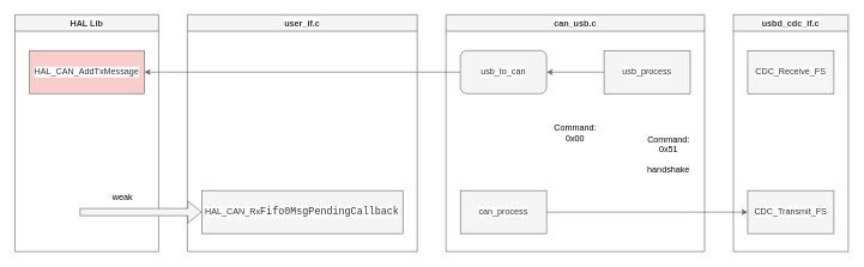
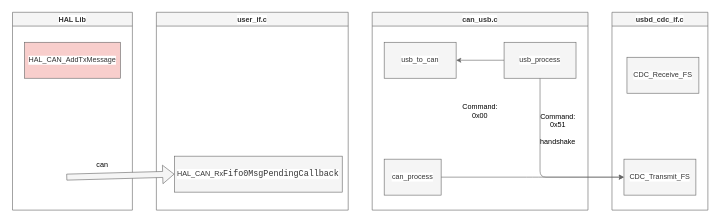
  <mxCell id="0" />
  <mxCell id="1" parent="0" />
  <mxCell id="2" style="edgeStyle=orthogonalEdgeStyle;html=1;exitX=1;exitY=0.5;exitDx=0;exitDy=0;fontColor=#000000;labelBackgroundColor=#FFFFFF;fillColor=#f5f5f5;strokeColor=#666666;" edge="1" parent="1" source="14"><mxGeometry relative="1" as="geometry"><mxPoint x="1040" y="295.077" as="targetPoint" /></mxGeometry></mxCell>
  <mxCell id="3" style="edgeStyle=orthogonalEdgeStyle;html=1;exitX=0;exitY=0.5;exitDx=0;exitDy=0;entryX=1;entryY=0.5;entryDx=0;entryDy=0;fontColor=#000000;labelBackgroundColor=#FFFFFF;fillColor=#f5f5f5;strokeColor=#666666;" edge="1" parent="1" source="5" target="7"><mxGeometry relative="1" as="geometry" /></mxCell>
+ <mxCell id="4" style="edgeStyle=orthogonalEdgeStyle;html=1;exitX=0.5;exitY=1;exitDx=0;exitDy=0;entryX=0;entryY=0.5;entryDx=0;entryDy=0;fontColor=#000000;labelBackgroundColor=#FFFFFF;fillColor=#f5f5f5;strokeColor=#666666;" edge="1" parent="1" source="5" target="8"><mxGeometry relative="1" as="geometry" /></mxCell>
  <mxCell id="5" value="usb_process" style="rounded=0;whiteSpace=wrap;html=1;labelBackgroundColor=#FFFFFF;fillColor=#f5f5f5;fontColor=#333333;strokeColor=#666666;" vertex="1" parent="1"><mxGeometry x="840" y="70" width="120" height="60" as="geometry" /></mxCell>
- <mxCell id="6" style="edgeStyle=orthogonalEdgeStyle;html=1;exitX=0;exitY=0.5;exitDx=0;exitDy=0;entryX=1;entryY=0.5;entryDx=0;entryDy=0;fontColor=#000000;labelBackgroundColor=#FFFFFF;fillColor=#f5f5f5;strokeColor=#666666;" edge="1" parent="1" source="7" target="10"><mxGeometry relative="1" as="geometry" /></mxCell>
- <mxCell id="7" value="usb_to_can" style="whiteSpace=wrap;html=1;labelBackgroundColor=#FFFFFF;fillColor=#f5f5f5;fontColor=#333333;strokeColor=#666666;rounded=1;" vertex="1" parent="1"><mxGeometry x="640" y="70" width="120" height="60" as="geometry" /></mxCell>
+ <mxCell id="7" value="usb_to_can" style="rounded=0;whiteSpace=wrap;html=1;labelBackgroundColor=#FFFFFF;fillColor=#f5f5f5;fontColor=#333333;strokeColor=#666666;" vertex="1" parent="1"><mxGeometry x="640" y="70" width="120" height="60" as="geometry" /></mxCell>
  <mxCell id="8" value="CDC_Transmit_FS" style="rounded=0;whiteSpace=wrap;html=1;labelBackgroundColor=#FFFFFF;fillColor=#f5f5f5;fontColor=#333333;strokeColor=#666666;" vertex="1" parent="1"><mxGeometry x="1040" y="265" width="120" height="60" as="geometry" /></mxCell>
- <mxCell id="9" value="CDC_Receive_FS" style="rounded=0;whiteSpace=wrap;html=1;labelBackgroundColor=#FFFFFF;fillColor=#f5f5f5;fontColor=#333333;strokeColor=#666666;" vertex="1" parent="1"><mxGeometry x="1040" y="70" width="120" height="60" as="geometry" /></mxCell>
+ <mxCell id="9" value="CDC_Receive_FS" style="rounded=0;whiteSpace=wrap;html=1;labelBackgroundColor=#FFFFFF;fillColor=#f5f5f5;fontColor=#333333;strokeColor=#666666;" vertex="1" parent="1"><mxGeometry x="1045" y="95" width="120" height="60" as="geometry" /></mxCell>
  <mxCell id="10" value="HAL_CAN_AddTxMessage" style="rounded=0;whiteSpace=wrap;html=1;labelBackgroundColor=#FFFFFF;fillColor=#f8cecc;fontColor=#333333;strokeColor=#666666;" vertex="1" parent="1"><mxGeometry x="40" y="70" width="160" height="60" as="geometry" /></mxCell>
  <mxCell id="11" value="can_usb.c" style="swimlane;whiteSpace=wrap;html=1;labelBackgroundColor=#FFFFFF;fillColor=#f5f5f5;fontColor=#333333;strokeColor=#666666;" vertex="1" parent="1"><mxGeometry x="620" y="20" width="360" height="330" as="geometry" /></mxCell>
  <mxCell id="12" value="Command:&lt;br&gt;0x00" style="text;html=1;fillColor=none;align=center;verticalAlign=middle;whiteSpace=wrap;rounded=0;labelBackgroundColor=none;fontColor=#000000;" vertex="1" parent="11"><mxGeometry x="150" y="150" width="60" height="30" as="geometry" /></mxCell>
  <mxCell id="13" value="Command:&lt;br&gt;0x51&lt;br&gt;&lt;br&gt;handshake" style="text;html=1;fillColor=none;align=center;verticalAlign=middle;whiteSpace=wrap;rounded=0;labelBackgroundColor=none;fontColor=#000000;" vertex="1" parent="11"><mxGeometry x="280" y="160" width="60" height="70" as="geometry" /></mxCell>
- <mxCell id="14" value="can_process" style="rounded=0;whiteSpace=wrap;html=1;labelBackgroundColor=#FFFFFF;fillColor=#f5f5f5;fontColor=#333333;strokeColor=#666666;" vertex="1" parent="11"><mxGeometry x="20" y="245" width="120" height="60" as="geometry" /></mxCell>
+ <mxCell id="14" value="can_process" style="rounded=0;whiteSpace=wrap;html=1;labelBackgroundColor=#FFFFFF;fillColor=#f5f5f5;fontColor=#333333;strokeColor=#666666;" vertex="1" parent="11"><mxGeometry x="20" y="245" width="95" height="60" as="geometry" /></mxCell>
  <mxCell id="15" value="usbd_cdc_if.c" style="swimlane;whiteSpace=wrap;html=1;labelBackgroundColor=#FFFFFF;fillColor=#f5f5f5;fontColor=#333333;strokeColor=#666666;" vertex="1" parent="1"><mxGeometry x="1020" y="20" width="160" height="330" as="geometry" /></mxCell>
  <mxCell id="16" value="user_if.c" style="swimlane;whiteSpace=wrap;html=1;labelBackgroundColor=#FFFFFF;fillColor=#f5f5f5;fontColor=#333333;strokeColor=#666666;" vertex="1" parent="1"><mxGeometry x="260" y="20" width="320" height="330" as="geometry" /></mxCell>
- <mxCell id="17" value="&lt;font&gt;HAL_CAN_Rx&lt;span style=&quot;font-family: Consolas, &amp;quot;Courier New&amp;quot;, monospace; font-size: 14px;&quot;&gt;Fifo0MsgPendingCallback&lt;/span&gt;&lt;/font&gt;" style="rounded=0;whiteSpace=wrap;html=1;labelBackgroundColor=#FFFFFF;fillColor=#f5f5f5;fontColor=#333333;strokeColor=#666666;" vertex="1" parent="16"><mxGeometry x="20" y="245" width="280" height="60" as="geometry" /></mxCell>
+ <mxCell id="17" value="&lt;font&gt;HAL_CAN_Rx&lt;span style=&quot;font-family: Consolas, &amp;quot;Courier New&amp;quot;, monospace; font-size: 14px;&quot;&gt;Fifo0MsgPendingCallback&lt;/span&gt;&lt;/font&gt;" style="rounded=0;whiteSpace=wrap;html=1;labelBackgroundColor=#FFFFFF;fillColor=#f5f5f5;fontColor=#333333;strokeColor=#666666;" vertex="1" parent="16"><mxGeometry x="30" y="240" width="280" height="60" as="geometry" /></mxCell>
  <mxCell id="18" value="HAL Lib" style="swimlane;whiteSpace=wrap;html=1;labelBackgroundColor=#FFFFFF;fillColor=#f5f5f5;fontColor=#333333;strokeColor=#666666;" vertex="1" parent="1"><mxGeometry x="20" y="20" width="200" height="330" as="geometry" /></mxCell>
- <mxCell id="19" value="weak" style="text;html=1;fillColor=none;align=center;verticalAlign=middle;whiteSpace=wrap;rounded=0;labelBackgroundColor=none;fontColor=#000000;" vertex="1" parent="18"><mxGeometry x="120" y="240" width="60" height="30" as="geometry" /></mxCell>
+ <mxCell id="19" value="can" style="text;html=1;fillColor=none;align=center;verticalAlign=middle;whiteSpace=wrap;rounded=0;labelBackgroundColor=none;fontColor=#000000;" vertex="1" parent="18"><mxGeometry x="120" y="240" width="60" height="30" as="geometry" /></mxCell>
  <mxCell id="20" value="" style="shape=flexArrow;endArrow=classic;html=1;fontColor=#000000;entryX=0;entryY=0.5;entryDx=0;entryDy=0;labelBackgroundColor=#FFFFFF;fillColor=#f5f5f5;strokeColor=#666666;" edge="1" parent="1" target="17"><mxGeometry width="50" height="50" relative="1" as="geometry"><mxPoint x="110" y="295" as="sourcePoint" /><mxPoint x="470" y="150" as="targetPoint" /></mxGeometry></mxCell>
